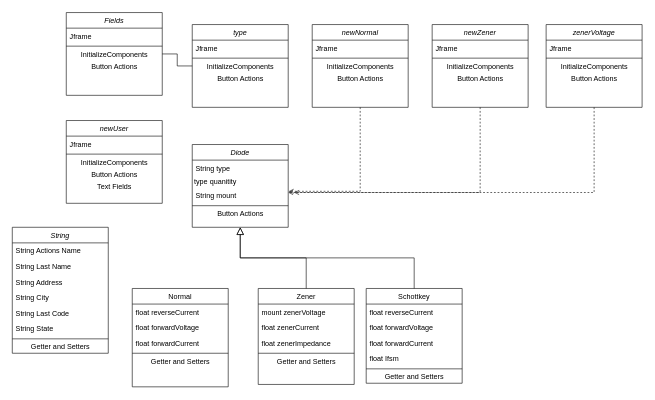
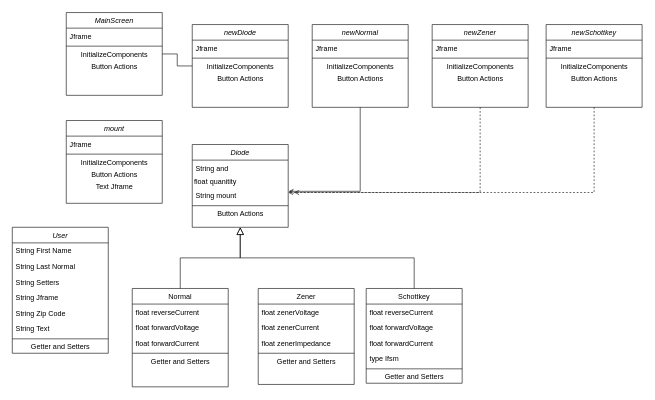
  <mxCell id="0" />
  <mxCell id="1" parent="0" />
  <mxCell id="2" value="Diode" style="swimlane;fontStyle=2;align=center;verticalAlign=top;childLayout=stackLayout;horizontal=1;startSize=26;horizontalStack=0;resizeParent=1;resizeLast=0;collapsible=1;marginBottom=0;rounded=0;shadow=0;strokeWidth=1;" parent="1" vertex="1"><mxGeometry x="320" y="240" width="160" height="138" as="geometry"><mxRectangle x="230" y="140" width="160" height="26" as="alternateBounds" /></mxGeometry></mxCell>
- <mxCell id="3" value="String type&#10;" style="text;align=left;verticalAlign=top;spacingLeft=4;spacingRight=4;overflow=hidden;rotatable=0;points=[[0,0.5],[1,0.5]];portConstraint=eastwest;" parent="2" vertex="1"><mxGeometry y="26" width="160" height="26" as="geometry" /></mxCell>
- <mxCell id="4" value="type quanitity &amp;nbsp; &amp;nbsp;&amp;nbsp;&amp;nbsp;&amp;nbsp;&amp;nbsp;&amp;nbsp;&amp;nbsp;&amp;nbsp;&amp;nbsp;&amp;nbsp;&amp;nbsp;&amp;nbsp;&amp;nbsp;&amp;nbsp;&amp;nbsp;&amp;nbsp;&amp;nbsp;&amp;nbsp;&amp;nbsp;&amp;nbsp;&amp;nbsp;&amp;nbsp; " style="text;html=1;align=center;verticalAlign=middle;resizable=0;points=[];autosize=1;" parent="2" vertex="1"><mxGeometry y="52" width="160" height="20" as="geometry" /></mxCell>
+ <mxCell id="3" value="String and&#10;" style="text;align=left;verticalAlign=top;spacingLeft=4;spacingRight=4;overflow=hidden;rotatable=0;points=[[0,0.5],[1,0.5]];portConstraint=eastwest;" parent="2" vertex="1"><mxGeometry y="26" width="160" height="26" as="geometry" /></mxCell>
+ <mxCell id="4" value="float quanitity &amp;nbsp; &amp;nbsp;&amp;nbsp;&amp;nbsp;&amp;nbsp;&amp;nbsp;&amp;nbsp;&amp;nbsp;&amp;nbsp;&amp;nbsp;&amp;nbsp;&amp;nbsp;&amp;nbsp;&amp;nbsp;&amp;nbsp;&amp;nbsp;&amp;nbsp;&amp;nbsp;&amp;nbsp;&amp;nbsp;&amp;nbsp;&amp;nbsp;&amp;nbsp; " style="text;html=1;align=center;verticalAlign=middle;resizable=0;points=[];autosize=1;" parent="2" vertex="1"><mxGeometry y="52" width="160" height="20" as="geometry" /></mxCell>
  <mxCell id="5" value="String mount&#10;" style="text;align=left;verticalAlign=top;spacingLeft=4;spacingRight=4;overflow=hidden;rotatable=0;points=[[0,0.5],[1,0.5]];portConstraint=eastwest;" parent="2" vertex="1"><mxGeometry y="72" width="160" height="26" as="geometry" /></mxCell>
  <mxCell id="6" value="" style="line;html=1;strokeWidth=1;align=left;verticalAlign=middle;spacingTop=-1;spacingLeft=3;spacingRight=3;rotatable=0;labelPosition=right;points=[];portConstraint=eastwest;" parent="2" vertex="1"><mxGeometry y="98" width="160" height="8" as="geometry" /></mxCell>
  <mxCell id="7" value="Button Actions" style="text;html=1;align=center;verticalAlign=middle;resizable=0;points=[];autosize=1;" vertex="1" parent="2"><mxGeometry y="106" width="160" height="20" as="geometry" /></mxCell>
  <mxCell id="8" value="Normal" style="swimlane;fontStyle=0;align=center;verticalAlign=top;childLayout=stackLayout;horizontal=1;startSize=26;horizontalStack=0;resizeParent=1;resizeLast=0;collapsible=1;marginBottom=0;rounded=0;shadow=0;strokeWidth=1;" parent="1" vertex="1"><mxGeometry x="220" y="480" width="160" height="164" as="geometry"><mxRectangle x="130" y="380" width="160" height="26" as="alternateBounds" /></mxGeometry></mxCell>
  <mxCell id="9" value="float reverseCurrent" style="text;align=left;verticalAlign=top;spacingLeft=4;spacingRight=4;overflow=hidden;rotatable=0;points=[[0,0.5],[1,0.5]];portConstraint=eastwest;" parent="8" vertex="1"><mxGeometry y="26" width="160" height="26" as="geometry" /></mxCell>
  <mxCell id="10" value="float forwardVoltage" style="text;align=left;verticalAlign=top;spacingLeft=4;spacingRight=4;overflow=hidden;rotatable=0;points=[[0,0.5],[1,0.5]];portConstraint=eastwest;rounded=0;shadow=0;html=0;" parent="8" vertex="1"><mxGeometry y="52" width="160" height="26" as="geometry" /></mxCell>
  <mxCell id="11" value="float forwardCurrent" style="text;align=left;verticalAlign=top;spacingLeft=4;spacingRight=4;overflow=hidden;rotatable=0;points=[[0,0.5],[1,0.5]];portConstraint=eastwest;fontStyle=0" parent="8" vertex="1"><mxGeometry y="78" width="160" height="26" as="geometry" /></mxCell>
  <mxCell id="12" value="" style="line;html=1;strokeWidth=1;align=left;verticalAlign=middle;spacingTop=-1;spacingLeft=3;spacingRight=3;rotatable=0;labelPosition=right;points=[];portConstraint=eastwest;" parent="8" vertex="1"><mxGeometry y="104" width="160" height="8" as="geometry" /></mxCell>
  <mxCell id="13" value="Getter and Setters" style="text;html=1;align=center;verticalAlign=middle;resizable=0;points=[];autosize=1;" vertex="1" parent="8"><mxGeometry y="112" width="160" height="20" as="geometry" /></mxCell>
+ <mxCell id="14" value="" style="endArrow=block;endSize=10;endFill=0;shadow=0;strokeWidth=1;rounded=0;edgeStyle=elbowEdgeStyle;elbow=vertical;" parent="1" source="8" target="2" edge="1"><mxGeometry width="160" relative="1" as="geometry"><mxPoint x="300" y="323" as="sourcePoint" /><mxPoint x="300" y="323" as="targetPoint" /></mxGeometry></mxCell>
  <mxCell id="15" value="Zener" style="swimlane;fontStyle=0;align=center;verticalAlign=top;childLayout=stackLayout;horizontal=1;startSize=26;horizontalStack=0;resizeParent=1;resizeLast=0;collapsible=1;marginBottom=0;rounded=0;shadow=0;strokeWidth=1;" parent="1" vertex="1"><mxGeometry x="430" y="480" width="160" height="160" as="geometry"><mxRectangle x="340" y="380" width="170" height="26" as="alternateBounds" /></mxGeometry></mxCell>
- <mxCell id="16" value="mount zenerVoltage" style="text;align=left;verticalAlign=top;spacingLeft=4;spacingRight=4;overflow=hidden;rotatable=0;points=[[0,0.5],[1,0.5]];portConstraint=eastwest;" parent="15" vertex="1"><mxGeometry y="26" width="160" height="26" as="geometry" /></mxCell>
+ <mxCell id="16" value="float zenerVoltage" style="text;align=left;verticalAlign=top;spacingLeft=4;spacingRight=4;overflow=hidden;rotatable=0;points=[[0,0.5],[1,0.5]];portConstraint=eastwest;" parent="15" vertex="1"><mxGeometry y="26" width="160" height="26" as="geometry" /></mxCell>
  <mxCell id="17" value="float zenerCurrent" style="text;align=left;verticalAlign=top;spacingLeft=4;spacingRight=4;overflow=hidden;rotatable=0;points=[[0,0.5],[1,0.5]];portConstraint=eastwest;" parent="15" vertex="1"><mxGeometry y="52" width="160" height="26" as="geometry" /></mxCell>
  <mxCell id="18" value="float zenerImpedance" style="text;align=left;verticalAlign=top;spacingLeft=4;spacingRight=4;overflow=hidden;rotatable=0;points=[[0,0.5],[1,0.5]];portConstraint=eastwest;" parent="15" vertex="1"><mxGeometry y="78" width="160" height="26" as="geometry" /></mxCell>
  <mxCell id="19" value="" style="line;html=1;strokeWidth=1;align=left;verticalAlign=middle;spacingTop=-1;spacingLeft=3;spacingRight=3;rotatable=0;labelPosition=right;points=[];portConstraint=eastwest;" parent="15" vertex="1"><mxGeometry y="104" width="160" height="8" as="geometry" /></mxCell>
  <mxCell id="20" value="Getter and Setters" style="text;html=1;align=center;verticalAlign=middle;resizable=0;points=[];autosize=1;" vertex="1" parent="15"><mxGeometry y="112" width="160" height="20" as="geometry" /></mxCell>
- <mxCell id="21" value="" style="endArrow=block;endSize=10;endFill=0;shadow=0;strokeWidth=1;rounded=0;edgeStyle=elbowEdgeStyle;elbow=vertical;" parent="1" source="15" target="2" edge="1"><mxGeometry width="160" relative="1" as="geometry"><mxPoint x="310" y="493" as="sourcePoint" /><mxPoint x="410" y="391" as="targetPoint" /><Array as="points"><mxPoint x="400" y="429" /></Array></mxGeometry></mxCell>
- <mxCell id="22" value="type" style="swimlane;fontStyle=2;align=center;verticalAlign=top;childLayout=stackLayout;horizontal=1;startSize=26;horizontalStack=0;resizeParent=1;resizeLast=0;collapsible=1;marginBottom=0;rounded=0;shadow=0;strokeWidth=1;" parent="1" vertex="1"><mxGeometry x="320" y="40" width="160" height="138" as="geometry"><mxRectangle x="230" y="140" width="160" height="26" as="alternateBounds" /></mxGeometry></mxCell>
+ <mxCell id="22" value="newDiode" style="swimlane;fontStyle=2;align=center;verticalAlign=top;childLayout=stackLayout;horizontal=1;startSize=26;horizontalStack=0;resizeParent=1;resizeLast=0;collapsible=1;marginBottom=0;rounded=0;shadow=0;strokeWidth=1;" parent="1" vertex="1"><mxGeometry x="320" y="40" width="160" height="138" as="geometry"><mxRectangle x="230" y="140" width="160" height="26" as="alternateBounds" /></mxGeometry></mxCell>
  <mxCell id="23" value="Jframe" style="text;align=left;verticalAlign=top;spacingLeft=4;spacingRight=4;overflow=hidden;rotatable=0;points=[[0,0.5],[1,0.5]];portConstraint=eastwest;" parent="22" vertex="1"><mxGeometry y="26" width="160" height="26" as="geometry" /></mxCell>
  <mxCell id="24" value="" style="line;html=1;strokeWidth=1;align=left;verticalAlign=middle;spacingTop=-1;spacingLeft=3;spacingRight=3;rotatable=0;labelPosition=right;points=[];portConstraint=eastwest;" parent="22" vertex="1"><mxGeometry y="52" width="160" height="8" as="geometry" /></mxCell>
  <mxCell id="25" value="InitializeComponents" style="text;html=1;align=center;verticalAlign=middle;resizable=0;points=[];autosize=1;" parent="22" vertex="1"><mxGeometry y="60" width="160" height="20" as="geometry" /></mxCell>
  <mxCell id="26" value="Button Actions" style="text;html=1;align=center;verticalAlign=middle;resizable=0;points=[];autosize=1;" parent="22" vertex="1"><mxGeometry y="80" width="160" height="20" as="geometry" /></mxCell>
  <mxCell id="27" value="Schottkey" style="swimlane;fontStyle=0;align=center;verticalAlign=top;childLayout=stackLayout;horizontal=1;startSize=26;horizontalStack=0;resizeParent=1;resizeLast=0;collapsible=1;marginBottom=0;rounded=0;shadow=0;strokeWidth=1;" parent="1" vertex="1"><mxGeometry x="610" y="480" width="160" height="158" as="geometry"><mxRectangle x="340" y="380" width="170" height="26" as="alternateBounds" /></mxGeometry></mxCell>
  <mxCell id="28" value="float reverseCurrent" style="text;align=left;verticalAlign=top;spacingLeft=4;spacingRight=4;overflow=hidden;rotatable=0;points=[[0,0.5],[1,0.5]];portConstraint=eastwest;" parent="27" vertex="1"><mxGeometry y="26" width="160" height="26" as="geometry" /></mxCell>
  <mxCell id="29" value="float forwardVoltage" style="text;align=left;verticalAlign=top;spacingLeft=4;spacingRight=4;overflow=hidden;rotatable=0;points=[[0,0.5],[1,0.5]];portConstraint=eastwest;rounded=0;shadow=0;html=0;" parent="27" vertex="1"><mxGeometry y="52" width="160" height="26" as="geometry" /></mxCell>
  <mxCell id="30" value="float forwardCurrent" style="text;align=left;verticalAlign=top;spacingLeft=4;spacingRight=4;overflow=hidden;rotatable=0;points=[[0,0.5],[1,0.5]];portConstraint=eastwest;fontStyle=0" parent="27" vertex="1"><mxGeometry y="78" width="160" height="26" as="geometry" /></mxCell>
- <mxCell id="31" value="float Ifsm " style="text;align=left;verticalAlign=top;spacingLeft=4;spacingRight=4;overflow=hidden;rotatable=0;points=[[0,0.5],[1,0.5]];portConstraint=eastwest;" parent="27" vertex="1"><mxGeometry y="104" width="160" height="26" as="geometry" /></mxCell>
+ <mxCell id="31" value="type Ifsm " style="text;align=left;verticalAlign=top;spacingLeft=4;spacingRight=4;overflow=hidden;rotatable=0;points=[[0,0.5],[1,0.5]];portConstraint=eastwest;" parent="27" vertex="1"><mxGeometry y="104" width="160" height="26" as="geometry" /></mxCell>
  <mxCell id="32" value="" style="line;html=1;strokeWidth=1;align=left;verticalAlign=middle;spacingTop=-1;spacingLeft=3;spacingRight=3;rotatable=0;labelPosition=right;points=[];portConstraint=eastwest;" parent="27" vertex="1"><mxGeometry y="130" width="160" height="8" as="geometry" /></mxCell>
  <mxCell id="33" value="Getter and Setters" style="text;html=1;align=center;verticalAlign=middle;resizable=0;points=[];autosize=1;" vertex="1" parent="27"><mxGeometry y="138" width="160" height="20" as="geometry" /></mxCell>
  <mxCell id="34" value="" style="endArrow=block;endSize=10;endFill=0;shadow=0;strokeWidth=1;rounded=0;edgeStyle=elbowEdgeStyle;elbow=vertical;" parent="1" edge="1"><mxGeometry width="160" relative="1" as="geometry"><mxPoint x="690" y="480" as="sourcePoint" /><mxPoint x="400" y="378" as="targetPoint" /><Array as="points"><mxPoint x="580" y="429" /></Array></mxGeometry></mxCell>
  <mxCell id="35" style="edgeStyle=orthogonalEdgeStyle;rounded=0;orthogonalLoop=1;jettySize=auto;html=1;entryX=0;entryY=0.45;entryDx=0;entryDy=0;entryPerimeter=0;endArrow=none;endFill=0;" parent="1" source="54" target="25" edge="1"><mxGeometry relative="1" as="geometry" /></mxCell>
- <mxCell id="36" style="edgeStyle=orthogonalEdgeStyle;rounded=0;orthogonalLoop=1;jettySize=auto;html=1;entryX=1.006;entryY=0.231;entryDx=0;entryDy=0;entryPerimeter=0;endArrow=open;endFill=0;dashed=1;" parent="1" source="37" target="5" edge="1"><mxGeometry relative="1" as="geometry" /></mxCell>
+ <mxCell id="36" style="edgeStyle=orthogonalEdgeStyle;rounded=0;orthogonalLoop=1;jettySize=auto;html=1;entryX=1.006;entryY=0.231;entryDx=0;entryDy=0;entryPerimeter=0;endArrow=open;endFill=0;dashed=0;" parent="1" source="37" target="5" edge="1"><mxGeometry relative="1" as="geometry" /></mxCell>
  <mxCell id="37" value="newNormal" style="swimlane;fontStyle=2;align=center;verticalAlign=top;childLayout=stackLayout;horizontal=1;startSize=26;horizontalStack=0;resizeParent=1;resizeLast=0;collapsible=1;marginBottom=0;rounded=0;shadow=0;strokeWidth=1;" parent="1" vertex="1"><mxGeometry x="520" y="40" width="160" height="138" as="geometry"><mxRectangle x="230" y="140" width="160" height="26" as="alternateBounds" /></mxGeometry></mxCell>
  <mxCell id="38" value="Jframe" style="text;align=left;verticalAlign=top;spacingLeft=4;spacingRight=4;overflow=hidden;rotatable=0;points=[[0,0.5],[1,0.5]];portConstraint=eastwest;" parent="37" vertex="1"><mxGeometry y="26" width="160" height="26" as="geometry" /></mxCell>
  <mxCell id="39" value="" style="line;html=1;strokeWidth=1;align=left;verticalAlign=middle;spacingTop=-1;spacingLeft=3;spacingRight=3;rotatable=0;labelPosition=right;points=[];portConstraint=eastwest;" parent="37" vertex="1"><mxGeometry y="52" width="160" height="8" as="geometry" /></mxCell>
  <mxCell id="40" value="InitializeComponents" style="text;html=1;align=center;verticalAlign=middle;resizable=0;points=[];autosize=1;" parent="37" vertex="1"><mxGeometry y="60" width="160" height="20" as="geometry" /></mxCell>
  <mxCell id="41" value="Button Actions" style="text;html=1;align=center;verticalAlign=middle;resizable=0;points=[];autosize=1;" parent="37" vertex="1"><mxGeometry y="80" width="160" height="20" as="geometry" /></mxCell>
  <mxCell id="42" style="edgeStyle=orthogonalEdgeStyle;rounded=0;orthogonalLoop=1;jettySize=auto;html=1;dashed=1;endArrow=open;endFill=0;" parent="1" source="43" edge="1"><mxGeometry relative="1" as="geometry"><mxPoint x="480" y="320" as="targetPoint" /><Array as="points"><mxPoint x="800" y="320" /></Array></mxGeometry></mxCell>
  <mxCell id="43" value="newZener" style="swimlane;fontStyle=2;align=center;verticalAlign=top;childLayout=stackLayout;horizontal=1;startSize=26;horizontalStack=0;resizeParent=1;resizeLast=0;collapsible=1;marginBottom=0;rounded=0;shadow=0;strokeWidth=1;" parent="1" vertex="1"><mxGeometry x="720" y="40" width="160" height="138" as="geometry"><mxRectangle x="230" y="140" width="160" height="26" as="alternateBounds" /></mxGeometry></mxCell>
  <mxCell id="44" value="Jframe" style="text;align=left;verticalAlign=top;spacingLeft=4;spacingRight=4;overflow=hidden;rotatable=0;points=[[0,0.5],[1,0.5]];portConstraint=eastwest;" parent="43" vertex="1"><mxGeometry y="26" width="160" height="26" as="geometry" /></mxCell>
  <mxCell id="45" value="" style="line;html=1;strokeWidth=1;align=left;verticalAlign=middle;spacingTop=-1;spacingLeft=3;spacingRight=3;rotatable=0;labelPosition=right;points=[];portConstraint=eastwest;" parent="43" vertex="1"><mxGeometry y="52" width="160" height="8" as="geometry" /></mxCell>
  <mxCell id="46" value="InitializeComponents" style="text;html=1;align=center;verticalAlign=middle;resizable=0;points=[];autosize=1;" parent="43" vertex="1"><mxGeometry y="60" width="160" height="20" as="geometry" /></mxCell>
  <mxCell id="47" value="Button Actions" style="text;html=1;align=center;verticalAlign=middle;resizable=0;points=[];autosize=1;" parent="43" vertex="1"><mxGeometry y="80" width="160" height="20" as="geometry" /></mxCell>
  <mxCell id="48" style="edgeStyle=orthogonalEdgeStyle;rounded=0;orthogonalLoop=1;jettySize=auto;html=1;exitX=0.5;exitY=1;exitDx=0;exitDy=0;dashed=1;endArrow=open;endFill=0;" parent="1" source="49" edge="1"><mxGeometry relative="1" as="geometry"><mxPoint x="490" y="320" as="targetPoint" /><Array as="points"><mxPoint x="990" y="320" /></Array></mxGeometry></mxCell>
- <mxCell id="49" value="zenerVoltage" style="swimlane;fontStyle=2;align=center;verticalAlign=top;childLayout=stackLayout;horizontal=1;startSize=26;horizontalStack=0;resizeParent=1;resizeLast=0;collapsible=1;marginBottom=0;rounded=0;shadow=0;strokeWidth=1;" parent="1" vertex="1"><mxGeometry x="910" y="40" width="160" height="138" as="geometry"><mxRectangle x="230" y="140" width="160" height="26" as="alternateBounds" /></mxGeometry></mxCell>
+ <mxCell id="49" value="newSchottkey" style="swimlane;fontStyle=2;align=center;verticalAlign=top;childLayout=stackLayout;horizontal=1;startSize=26;horizontalStack=0;resizeParent=1;resizeLast=0;collapsible=1;marginBottom=0;rounded=0;shadow=0;strokeWidth=1;" parent="1" vertex="1"><mxGeometry x="910" y="40" width="160" height="138" as="geometry"><mxRectangle x="230" y="140" width="160" height="26" as="alternateBounds" /></mxGeometry></mxCell>
  <mxCell id="50" value="Jframe" style="text;align=left;verticalAlign=top;spacingLeft=4;spacingRight=4;overflow=hidden;rotatable=0;points=[[0,0.5],[1,0.5]];portConstraint=eastwest;" parent="49" vertex="1"><mxGeometry y="26" width="160" height="26" as="geometry" /></mxCell>
  <mxCell id="51" value="" style="line;html=1;strokeWidth=1;align=left;verticalAlign=middle;spacingTop=-1;spacingLeft=3;spacingRight=3;rotatable=0;labelPosition=right;points=[];portConstraint=eastwest;" parent="49" vertex="1"><mxGeometry y="52" width="160" height="8" as="geometry" /></mxCell>
  <mxCell id="52" value="InitializeComponents" style="text;html=1;align=center;verticalAlign=middle;resizable=0;points=[];autosize=1;" parent="49" vertex="1"><mxGeometry y="60" width="160" height="20" as="geometry" /></mxCell>
  <mxCell id="53" value="Button Actions" style="text;html=1;align=center;verticalAlign=middle;resizable=0;points=[];autosize=1;" parent="49" vertex="1"><mxGeometry y="80" width="160" height="20" as="geometry" /></mxCell>
- <mxCell id="54" value="Fields" style="swimlane;fontStyle=2;align=center;verticalAlign=top;childLayout=stackLayout;horizontal=1;startSize=26;horizontalStack=0;resizeParent=1;resizeLast=0;collapsible=1;marginBottom=0;rounded=0;shadow=0;strokeWidth=1;" parent="1" vertex="1"><mxGeometry x="110" y="20" width="160" height="138" as="geometry"><mxRectangle x="230" y="140" width="160" height="26" as="alternateBounds" /></mxGeometry></mxCell>
+ <mxCell id="54" value="MainScreen" style="swimlane;fontStyle=2;align=center;verticalAlign=top;childLayout=stackLayout;horizontal=1;startSize=26;horizontalStack=0;resizeParent=1;resizeLast=0;collapsible=1;marginBottom=0;rounded=0;shadow=0;strokeWidth=1;" parent="1" vertex="1"><mxGeometry x="110" y="20" width="160" height="138" as="geometry"><mxRectangle x="230" y="140" width="160" height="26" as="alternateBounds" /></mxGeometry></mxCell>
  <mxCell id="55" value="Jframe" style="text;align=left;verticalAlign=top;spacingLeft=4;spacingRight=4;overflow=hidden;rotatable=0;points=[[0,0.5],[1,0.5]];portConstraint=eastwest;" parent="54" vertex="1"><mxGeometry y="26" width="160" height="26" as="geometry" /></mxCell>
  <mxCell id="56" value="" style="line;html=1;strokeWidth=1;align=left;verticalAlign=middle;spacingTop=-1;spacingLeft=3;spacingRight=3;rotatable=0;labelPosition=right;points=[];portConstraint=eastwest;" parent="54" vertex="1"><mxGeometry y="52" width="160" height="8" as="geometry" /></mxCell>
  <mxCell id="57" value="InitializeComponents" style="text;html=1;align=center;verticalAlign=middle;resizable=0;points=[];autosize=1;" parent="54" vertex="1"><mxGeometry y="60" width="160" height="20" as="geometry" /></mxCell>
  <mxCell id="58" value="Button Actions" style="text;html=1;align=center;verticalAlign=middle;resizable=0;points=[];autosize=1;" parent="54" vertex="1"><mxGeometry y="80" width="160" height="20" as="geometry" /></mxCell>
- <mxCell id="59" value="newUser" style="swimlane;fontStyle=2;align=center;verticalAlign=top;childLayout=stackLayout;horizontal=1;startSize=26;horizontalStack=0;resizeParent=1;resizeLast=0;collapsible=1;marginBottom=0;rounded=0;shadow=0;strokeWidth=1;" vertex="1" parent="1"><mxGeometry x="110" y="200" width="160" height="138" as="geometry"><mxRectangle x="230" y="140" width="160" height="26" as="alternateBounds" /></mxGeometry></mxCell>
+ <mxCell id="59" value="mount" style="swimlane;fontStyle=2;align=center;verticalAlign=top;childLayout=stackLayout;horizontal=1;startSize=26;horizontalStack=0;resizeParent=1;resizeLast=0;collapsible=1;marginBottom=0;rounded=0;shadow=0;strokeWidth=1;" vertex="1" parent="1"><mxGeometry x="110" y="200" width="160" height="138" as="geometry"><mxRectangle x="230" y="140" width="160" height="26" as="alternateBounds" /></mxGeometry></mxCell>
  <mxCell id="60" value="Jframe" style="text;align=left;verticalAlign=top;spacingLeft=4;spacingRight=4;overflow=hidden;rotatable=0;points=[[0,0.5],[1,0.5]];portConstraint=eastwest;" vertex="1" parent="59"><mxGeometry y="26" width="160" height="26" as="geometry" /></mxCell>
  <mxCell id="61" value="" style="line;html=1;strokeWidth=1;align=left;verticalAlign=middle;spacingTop=-1;spacingLeft=3;spacingRight=3;rotatable=0;labelPosition=right;points=[];portConstraint=eastwest;" vertex="1" parent="59"><mxGeometry y="52" width="160" height="8" as="geometry" /></mxCell>
  <mxCell id="62" value="InitializeComponents" style="text;html=1;align=center;verticalAlign=middle;resizable=0;points=[];autosize=1;" vertex="1" parent="59"><mxGeometry y="60" width="160" height="20" as="geometry" /></mxCell>
  <mxCell id="63" value="Button Actions" style="text;html=1;align=center;verticalAlign=middle;resizable=0;points=[];autosize=1;" vertex="1" parent="59"><mxGeometry y="80" width="160" height="20" as="geometry" /></mxCell>
- <mxCell id="64" value="Text Fields" style="text;html=1;align=center;verticalAlign=middle;resizable=0;points=[];autosize=1;" vertex="1" parent="59"><mxGeometry y="100" width="160" height="20" as="geometry" /></mxCell>
- <mxCell id="65" value="String" style="swimlane;fontStyle=2;align=center;verticalAlign=top;childLayout=stackLayout;horizontal=1;startSize=26;horizontalStack=0;resizeParent=1;resizeLast=0;collapsible=1;marginBottom=0;rounded=0;shadow=0;strokeWidth=1;" vertex="1" parent="1"><mxGeometry x="20" y="378" width="160" height="210" as="geometry"><mxRectangle x="230" y="140" width="160" height="26" as="alternateBounds" /></mxGeometry></mxCell>
- <mxCell id="66" value="String Actions Name" style="text;align=left;verticalAlign=top;spacingLeft=4;spacingRight=4;overflow=hidden;rotatable=0;points=[[0,0.5],[1,0.5]];portConstraint=eastwest;" vertex="1" parent="65"><mxGeometry y="26" width="160" height="26" as="geometry" /></mxCell>
- <mxCell id="67" value="String Last Name" style="text;align=left;verticalAlign=top;spacingLeft=4;spacingRight=4;overflow=hidden;rotatable=0;points=[[0,0.5],[1,0.5]];portConstraint=eastwest;" vertex="1" parent="65"><mxGeometry y="52" width="160" height="26" as="geometry" /></mxCell>
- <mxCell id="68" value="String Address" style="text;align=left;verticalAlign=top;spacingLeft=4;spacingRight=4;overflow=hidden;rotatable=0;points=[[0,0.5],[1,0.5]];portConstraint=eastwest;" vertex="1" parent="65"><mxGeometry y="78" width="160" height="26" as="geometry" /></mxCell>
- <mxCell id="69" value="String City" style="text;align=left;verticalAlign=top;spacingLeft=4;spacingRight=4;overflow=hidden;rotatable=0;points=[[0,0.5],[1,0.5]];portConstraint=eastwest;" vertex="1" parent="65"><mxGeometry y="104" width="160" height="26" as="geometry" /></mxCell>
- <mxCell id="70" value="String Last Code" style="text;align=left;verticalAlign=top;spacingLeft=4;spacingRight=4;overflow=hidden;rotatable=0;points=[[0,0.5],[1,0.5]];portConstraint=eastwest;" vertex="1" parent="65"><mxGeometry y="130" width="160" height="26" as="geometry" /></mxCell>
- <mxCell id="71" value="String State" style="text;align=left;verticalAlign=top;spacingLeft=4;spacingRight=4;overflow=hidden;rotatable=0;points=[[0,0.5],[1,0.5]];portConstraint=eastwest;" vertex="1" parent="65"><mxGeometry y="156" width="160" height="26" as="geometry" /></mxCell>
+ <mxCell id="64" value="Text Jframe" style="text;html=1;align=center;verticalAlign=middle;resizable=0;points=[];autosize=1;" vertex="1" parent="59"><mxGeometry y="100" width="160" height="20" as="geometry" /></mxCell>
+ <mxCell id="65" value="User" style="swimlane;fontStyle=2;align=center;verticalAlign=top;childLayout=stackLayout;horizontal=1;startSize=26;horizontalStack=0;resizeParent=1;resizeLast=0;collapsible=1;marginBottom=0;rounded=0;shadow=0;strokeWidth=1;" vertex="1" parent="1"><mxGeometry x="20" y="378" width="160" height="210" as="geometry"><mxRectangle x="230" y="140" width="160" height="26" as="alternateBounds" /></mxGeometry></mxCell>
+ <mxCell id="66" value="String First Name" style="text;align=left;verticalAlign=top;spacingLeft=4;spacingRight=4;overflow=hidden;rotatable=0;points=[[0,0.5],[1,0.5]];portConstraint=eastwest;" vertex="1" parent="65"><mxGeometry y="26" width="160" height="26" as="geometry" /></mxCell>
+ <mxCell id="67" value="String Last Normal" style="text;align=left;verticalAlign=top;spacingLeft=4;spacingRight=4;overflow=hidden;rotatable=0;points=[[0,0.5],[1,0.5]];portConstraint=eastwest;" vertex="1" parent="65"><mxGeometry y="52" width="160" height="26" as="geometry" /></mxCell>
+ <mxCell id="68" value="String Setters" style="text;align=left;verticalAlign=top;spacingLeft=4;spacingRight=4;overflow=hidden;rotatable=0;points=[[0,0.5],[1,0.5]];portConstraint=eastwest;" vertex="1" parent="65"><mxGeometry y="78" width="160" height="26" as="geometry" /></mxCell>
+ <mxCell id="69" value="String Jframe" style="text;align=left;verticalAlign=top;spacingLeft=4;spacingRight=4;overflow=hidden;rotatable=0;points=[[0,0.5],[1,0.5]];portConstraint=eastwest;" vertex="1" parent="65"><mxGeometry y="104" width="160" height="26" as="geometry" /></mxCell>
+ <mxCell id="70" value="String Zip Code" style="text;align=left;verticalAlign=top;spacingLeft=4;spacingRight=4;overflow=hidden;rotatable=0;points=[[0,0.5],[1,0.5]];portConstraint=eastwest;" vertex="1" parent="65"><mxGeometry y="130" width="160" height="26" as="geometry" /></mxCell>
+ <mxCell id="71" value="String Text" style="text;align=left;verticalAlign=top;spacingLeft=4;spacingRight=4;overflow=hidden;rotatable=0;points=[[0,0.5],[1,0.5]];portConstraint=eastwest;" vertex="1" parent="65"><mxGeometry y="156" width="160" height="26" as="geometry" /></mxCell>
  <mxCell id="72" value="" style="line;html=1;strokeWidth=1;align=left;verticalAlign=middle;spacingTop=-1;spacingLeft=3;spacingRight=3;rotatable=0;labelPosition=right;points=[];portConstraint=eastwest;" vertex="1" parent="65"><mxGeometry y="182" width="160" height="8" as="geometry" /></mxCell>
  <mxCell id="73" value="Getter and Setters" style="text;html=1;align=center;verticalAlign=middle;resizable=0;points=[];autosize=1;" vertex="1" parent="65"><mxGeometry y="190" width="160" height="20" as="geometry" /></mxCell>
